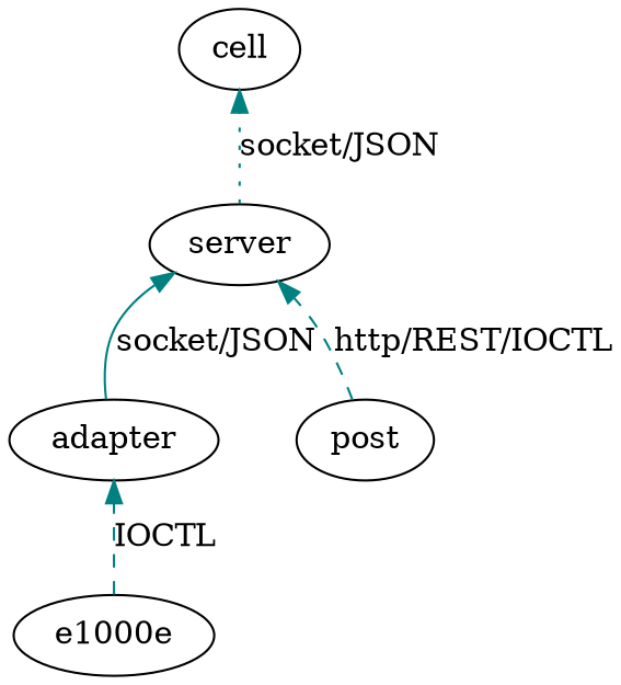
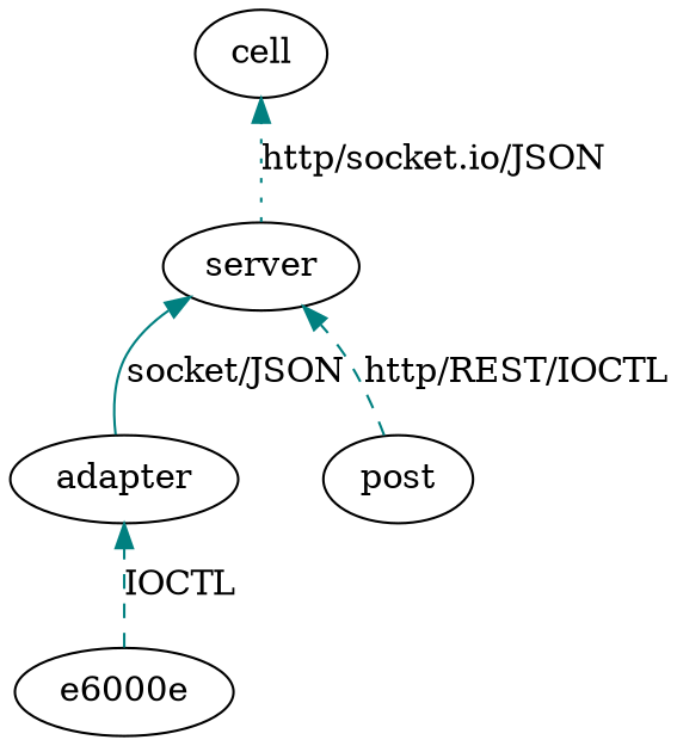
  digraph {
    rankdir=BT
    edge [color=teal style=dashed]
-   e1000e
+   e1000e [label=e6000e]
    adapter
    server
    cell
    post
    e1000e -> adapter [label=IOCTL]
    adapter -> server [label="socket/JSON" style=solid]
-   server -> cell [label="socket/JSON" style=dotted]
+   server -> cell [label="http/socket.io/JSON" style=dotted]
    post -> server [label="http/REST/IOCTL"]
  }
